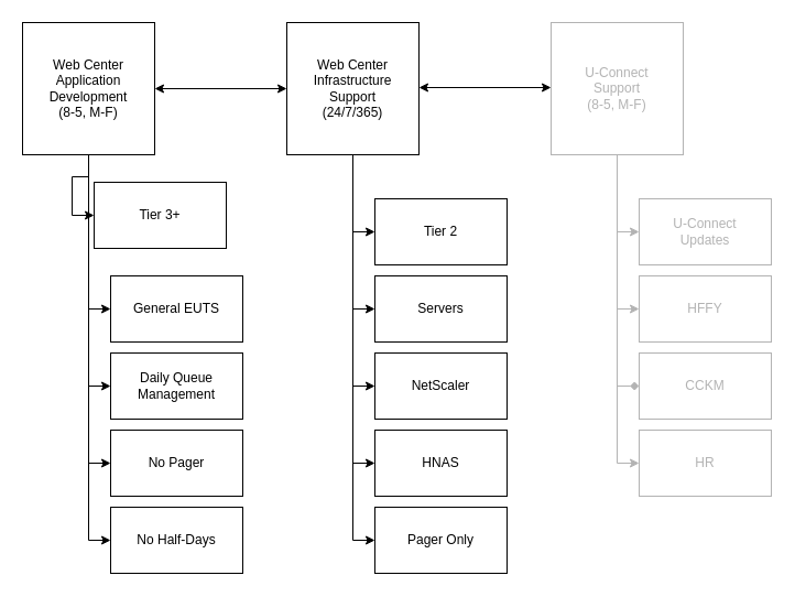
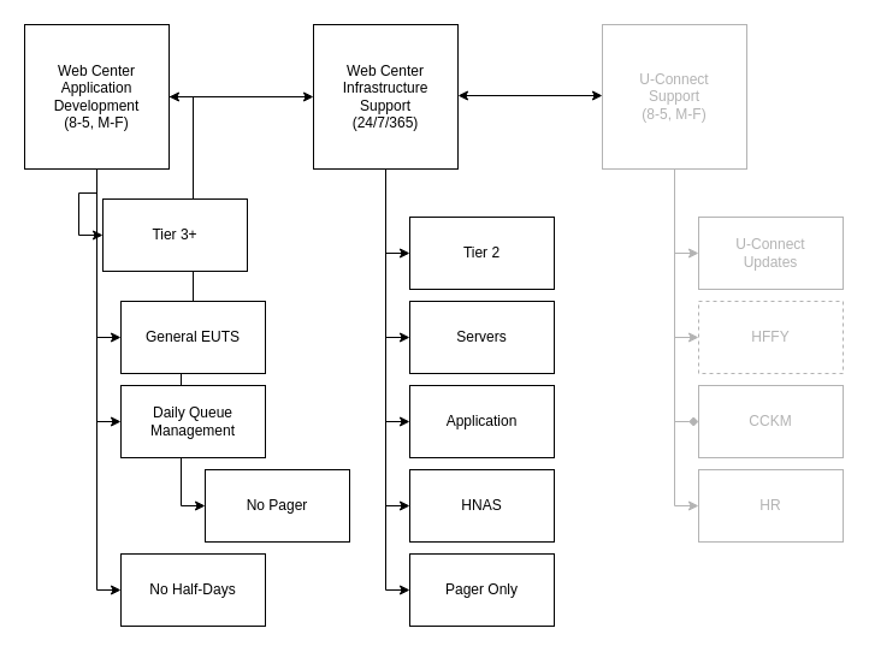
  <mxCell id="0" />
  <mxCell id="1" parent="0" />
  <mxCell id="2" style="edgeStyle=orthogonalEdgeStyle;rounded=0;orthogonalLoop=1;jettySize=auto;html=1;exitX=0.5;exitY=1;exitDx=0;exitDy=0;entryX=0;entryY=0.5;entryDx=0;entryDy=0;" edge="1" parent="1" source="7" target="18"><mxGeometry relative="1" as="geometry" /></mxCell>
  <mxCell id="3" style="edgeStyle=orthogonalEdgeStyle;rounded=0;orthogonalLoop=1;jettySize=auto;html=1;entryX=0;entryY=0.5;entryDx=0;entryDy=0;" edge="1" parent="1" source="7" target="19"><mxGeometry relative="1" as="geometry" /></mxCell>
  <mxCell id="4" style="edgeStyle=orthogonalEdgeStyle;rounded=0;orthogonalLoop=1;jettySize=auto;html=1;entryX=0;entryY=0.5;entryDx=0;entryDy=0;" edge="1" parent="1" source="7" target="31"><mxGeometry relative="1" as="geometry" /></mxCell>
  <mxCell id="5" style="edgeStyle=orthogonalEdgeStyle;rounded=0;orthogonalLoop=1;jettySize=auto;html=1;entryX=0;entryY=0.5;entryDx=0;entryDy=0;" edge="1" parent="1" source="7" target="32"><mxGeometry relative="1" as="geometry" /></mxCell>
  <mxCell id="6" style="edgeStyle=orthogonalEdgeStyle;rounded=0;orthogonalLoop=1;jettySize=auto;html=1;entryX=0;entryY=0.5;entryDx=0;entryDy=0;" edge="1" parent="1" source="7" target="34"><mxGeometry relative="1" as="geometry" /></mxCell>
  <mxCell id="7" value="Web Center Application Development&lt;br&gt;(8-5, M-F)&lt;br&gt;" style="whiteSpace=wrap;html=1;aspect=fixed;" vertex="1" parent="1"><mxGeometry x="20" y="20" width="120" height="120" as="geometry" /></mxCell>
  <mxCell id="8" style="edgeStyle=orthogonalEdgeStyle;rounded=0;orthogonalLoop=1;jettySize=auto;html=1;exitX=0.5;exitY=1;exitDx=0;exitDy=0;entryX=0;entryY=0.5;entryDx=0;entryDy=0;" edge="1" parent="1" source="13" target="14"><mxGeometry relative="1" as="geometry" /></mxCell>
  <mxCell id="9" style="edgeStyle=orthogonalEdgeStyle;rounded=0;orthogonalLoop=1;jettySize=auto;html=1;exitX=0.5;exitY=1;exitDx=0;exitDy=0;entryX=0;entryY=0.5;entryDx=0;entryDy=0;" edge="1" parent="1" source="13" target="15"><mxGeometry relative="1" as="geometry" /></mxCell>
  <mxCell id="10" style="edgeStyle=orthogonalEdgeStyle;rounded=0;orthogonalLoop=1;jettySize=auto;html=1;entryX=0;entryY=0.5;entryDx=0;entryDy=0;" edge="1" parent="1" source="13" target="16"><mxGeometry relative="1" as="geometry" /></mxCell>
  <mxCell id="11" style="edgeStyle=orthogonalEdgeStyle;rounded=0;orthogonalLoop=1;jettySize=auto;html=1;entryX=0;entryY=0.5;entryDx=0;entryDy=0;" edge="1" parent="1" source="13" target="17"><mxGeometry relative="1" as="geometry" /></mxCell>
  <mxCell id="12" style="edgeStyle=orthogonalEdgeStyle;rounded=0;orthogonalLoop=1;jettySize=auto;html=1;entryX=0;entryY=0.5;entryDx=0;entryDy=0;" edge="1" parent="1" source="13" target="33"><mxGeometry relative="1" as="geometry" /></mxCell>
  <mxCell id="13" value="Web Center Infrastructure &lt;br&gt;Support&lt;br&gt;(24/7/365)&lt;br&gt;" style="whiteSpace=wrap;html=1;aspect=fixed;" vertex="1" parent="1"><mxGeometry x="260" y="20" width="120" height="120" as="geometry" /></mxCell>
  <mxCell id="14" value="Tier 2" style="rounded=0;whiteSpace=wrap;html=1;" vertex="1" parent="1"><mxGeometry x="340" y="180" width="120" height="60" as="geometry" /></mxCell>
  <mxCell id="15" value="Servers" style="rounded=0;whiteSpace=wrap;html=1;" vertex="1" parent="1"><mxGeometry x="340" y="250" width="120" height="60" as="geometry" /></mxCell>
- <mxCell id="16" value="NetScaler" style="rounded=0;whiteSpace=wrap;html=1;" vertex="1" parent="1"><mxGeometry x="340" y="320" width="120" height="60" as="geometry" /></mxCell>
+ <mxCell id="16" value="Application" style="rounded=0;whiteSpace=wrap;html=1;" vertex="1" parent="1"><mxGeometry x="340" y="320" width="120" height="60" as="geometry" /></mxCell>
  <mxCell id="17" value="HNAS" style="rounded=0;whiteSpace=wrap;html=1;" vertex="1" parent="1"><mxGeometry x="340" y="390" width="120" height="60" as="geometry" /></mxCell>
  <mxCell id="18" value="Tier 3+&lt;br&gt;" style="rounded=0;whiteSpace=wrap;html=1;" vertex="1" parent="1"><mxGeometry x="85" y="165" width="120" height="60" as="geometry" /></mxCell>
  <mxCell id="19" value="General EUTS&lt;br&gt;" style="rounded=0;whiteSpace=wrap;html=1;" vertex="1" parent="1"><mxGeometry x="100" y="250" width="120" height="60" as="geometry" /></mxCell>
  <mxCell id="20" style="edgeStyle=orthogonalEdgeStyle;rounded=0;orthogonalLoop=1;jettySize=auto;html=1;exitX=0.5;exitY=1;exitDx=0;exitDy=0;entryX=0;entryY=0.5;entryDx=0;entryDy=0;strokeColor=#B3B3B3;fontColor=#B3B3B3;" edge="1" parent="1" source="24" target="25"><mxGeometry relative="1" as="geometry" /></mxCell>
  <mxCell id="21" style="edgeStyle=orthogonalEdgeStyle;rounded=0;orthogonalLoop=1;jettySize=auto;html=1;exitX=0.5;exitY=1;exitDx=0;exitDy=0;entryX=0;entryY=0.5;entryDx=0;entryDy=0;strokeColor=#B3B3B3;fontColor=#B3B3B3;" edge="1" parent="1" source="24" target="26"><mxGeometry relative="1" as="geometry" /></mxCell>
  <mxCell id="22" style="edgeStyle=orthogonalEdgeStyle;rounded=0;orthogonalLoop=1;jettySize=auto;html=1;entryX=0;entryY=0.5;entryDx=0;entryDy=0;strokeColor=#B3B3B3;fontColor=#B3B3B3;endArrow=diamond;" edge="1" parent="1" source="24" target="27"><mxGeometry relative="1" as="geometry" /></mxCell>
  <mxCell id="23" style="edgeStyle=orthogonalEdgeStyle;rounded=0;orthogonalLoop=1;jettySize=auto;html=1;entryX=0;entryY=0.5;entryDx=0;entryDy=0;strokeColor=#B3B3B3;fontColor=#B3B3B3;" edge="1" parent="1" source="24" target="28"><mxGeometry relative="1" as="geometry" /></mxCell>
  <mxCell id="24" value="U-Connect&lt;br&gt;Support&lt;br&gt;(8-5, M-F)&lt;br&gt;" style="whiteSpace=wrap;html=1;aspect=fixed;strokeColor=#B3B3B3;fontColor=#B3B3B3;" vertex="1" parent="1"><mxGeometry x="500" y="20" width="120" height="120" as="geometry" /></mxCell>
  <mxCell id="25" value="U-Connect &lt;br&gt;Updates" style="rounded=0;whiteSpace=wrap;html=1;strokeColor=#B3B3B3;fontColor=#B3B3B3;" vertex="1" parent="1"><mxGeometry x="580" y="180" width="120" height="60" as="geometry" /></mxCell>
- <mxCell id="26" value="HFFY" style="rounded=0;whiteSpace=wrap;html=1;strokeColor=#B3B3B3;fontColor=#B3B3B3;" vertex="1" parent="1"><mxGeometry x="580" y="250" width="120" height="60" as="geometry" /></mxCell>
+ <mxCell id="26" value="HFFY" style="rounded=0;whiteSpace=wrap;html=1;strokeColor=#B3B3B3;fontColor=#B3B3B3;dashed=1;" vertex="1" parent="1"><mxGeometry x="580" y="250" width="120" height="60" as="geometry" /></mxCell>
  <mxCell id="27" value="CCKM" style="rounded=0;whiteSpace=wrap;html=1;strokeColor=#B3B3B3;fontColor=#B3B3B3;" vertex="1" parent="1"><mxGeometry x="580" y="320" width="120" height="60" as="geometry" /></mxCell>
  <mxCell id="28" value="HR" style="rounded=0;whiteSpace=wrap;html=1;strokeColor=#B3B3B3;fontColor=#B3B3B3;" vertex="1" parent="1"><mxGeometry x="580" y="390" width="120" height="60" as="geometry" /></mxCell>
  <mxCell id="29" value="" style="endArrow=classic;startArrow=classic;html=1;entryX=0;entryY=0.5;entryDx=0;entryDy=0;exitX=1;exitY=0.5;exitDx=0;exitDy=0;" edge="1" parent="1" source="7" target="13"><mxGeometry width="50" height="50" relative="1" as="geometry"><mxPoint x="20" y="520" as="sourcePoint" /><mxPoint x="70" y="470" as="targetPoint" /></mxGeometry></mxCell>
  <mxCell id="30" value="" style="endArrow=classic;startArrow=classic;html=1;entryX=0;entryY=0.5;entryDx=0;entryDy=0;exitX=1;exitY=0.5;exitDx=0;exitDy=0;" edge="1" parent="1"><mxGeometry width="50" height="50" relative="1" as="geometry"><mxPoint x="380" y="79" as="sourcePoint" /><mxPoint x="500" y="79" as="targetPoint" /></mxGeometry></mxCell>
  <mxCell id="31" value="Daily Queue Management" style="rounded=0;whiteSpace=wrap;html=1;" vertex="1" parent="1"><mxGeometry x="100" y="320" width="120" height="60" as="geometry" /></mxCell>
- <mxCell id="32" value="No Pager" style="rounded=0;whiteSpace=wrap;html=1;" vertex="1" parent="1"><mxGeometry x="100" y="390" width="120" height="60" as="geometry" /></mxCell>
+ <mxCell id="32" value="No Pager" style="rounded=0;whiteSpace=wrap;html=1;" vertex="1" parent="1"><mxGeometry x="170" y="390" width="120" height="60" as="geometry" /></mxCell>
  <mxCell id="33" value="Pager Only" style="rounded=0;whiteSpace=wrap;html=1;" vertex="1" parent="1"><mxGeometry x="340" y="460" width="120" height="60" as="geometry" /></mxCell>
  <mxCell id="34" value="No Half-Days" style="rounded=0;whiteSpace=wrap;html=1;" vertex="1" parent="1"><mxGeometry x="100" y="460" width="120" height="60" as="geometry" /></mxCell>
